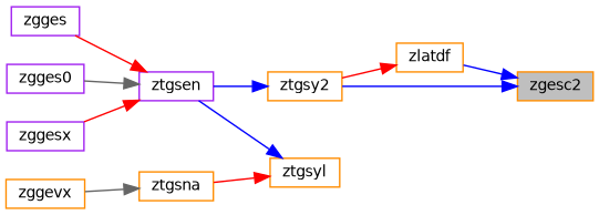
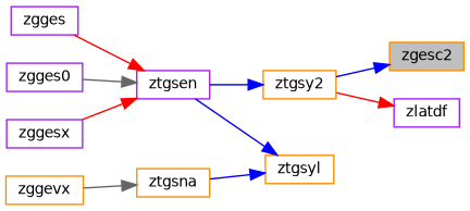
  digraph {
    rankdir=RL
    node [color=darkorange fillcolor=white fontname=Helvetica fontsize=10 shape=record style=filled]
    edge [color=blue dir=back fontname=Helvetica fontsize=10 labelfontname=Helvetica labelfontsize=10 style=solid]
    n1 [fillcolor=grey75 fontcolor=black height=0.2 label=zgesc2 width=0.4]
-   n2 [height=0.2 label=zlatdf width=0.4]
+   n2 [color=purple height=0.2 label=zlatdf width=0.4]
    n3 [height=0.2 label=ztgsy2 width=0.4]
    n4 [color=purple height=0.2 label=ztgsen width=0.4]
    n5 [height=0.2 label=ztgsyl width=0.4]
    n6 [height=0.2 label=ztgsna width=0.4]
    n7 [color=purple height=0.2 label=zgges width=0.4]
    n8 [color=purple height=0.2 label=zgges0 width=0.4]
    n9 [color=purple height=0.2 label=zggesx width=0.4]
    n10 [height=0.2 label=zggevx width=0.4]
-   n1 -> n2
    n1 -> n3
    n2 -> n3 [color=red]
    n3 -> n4
    n4 -> n7 [color=red]
    n4 -> n8 [color=gray40]
    n4 -> n9 [color=red]
    n5 -> n4
-   n5 -> n6 [color=red]
+   n5 -> n6
    n6 -> n10 [color=gray40]
  }
